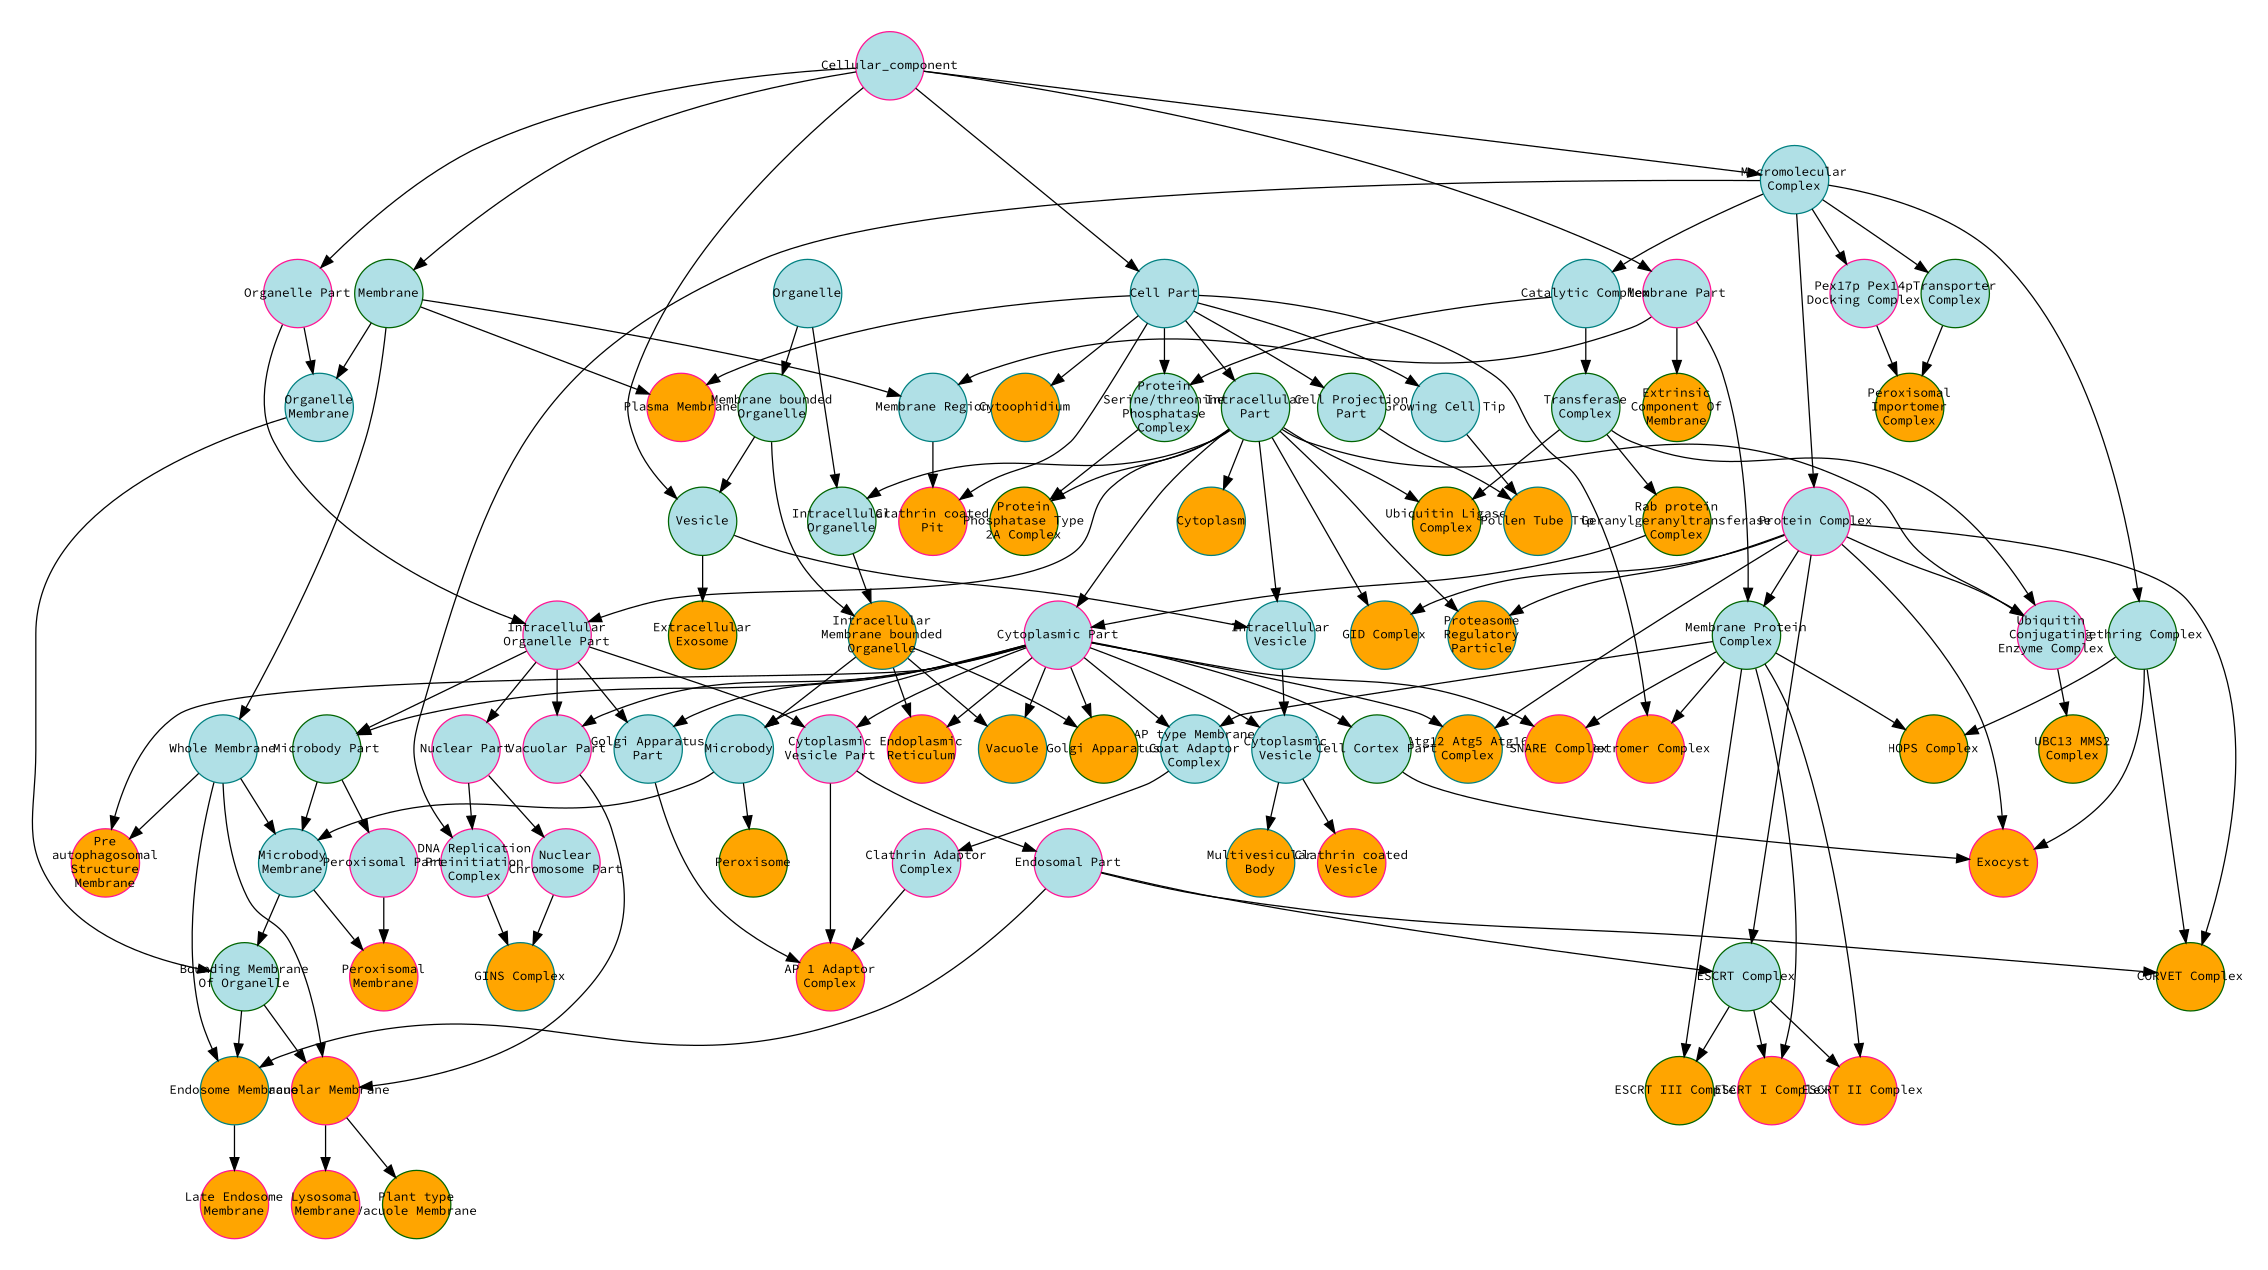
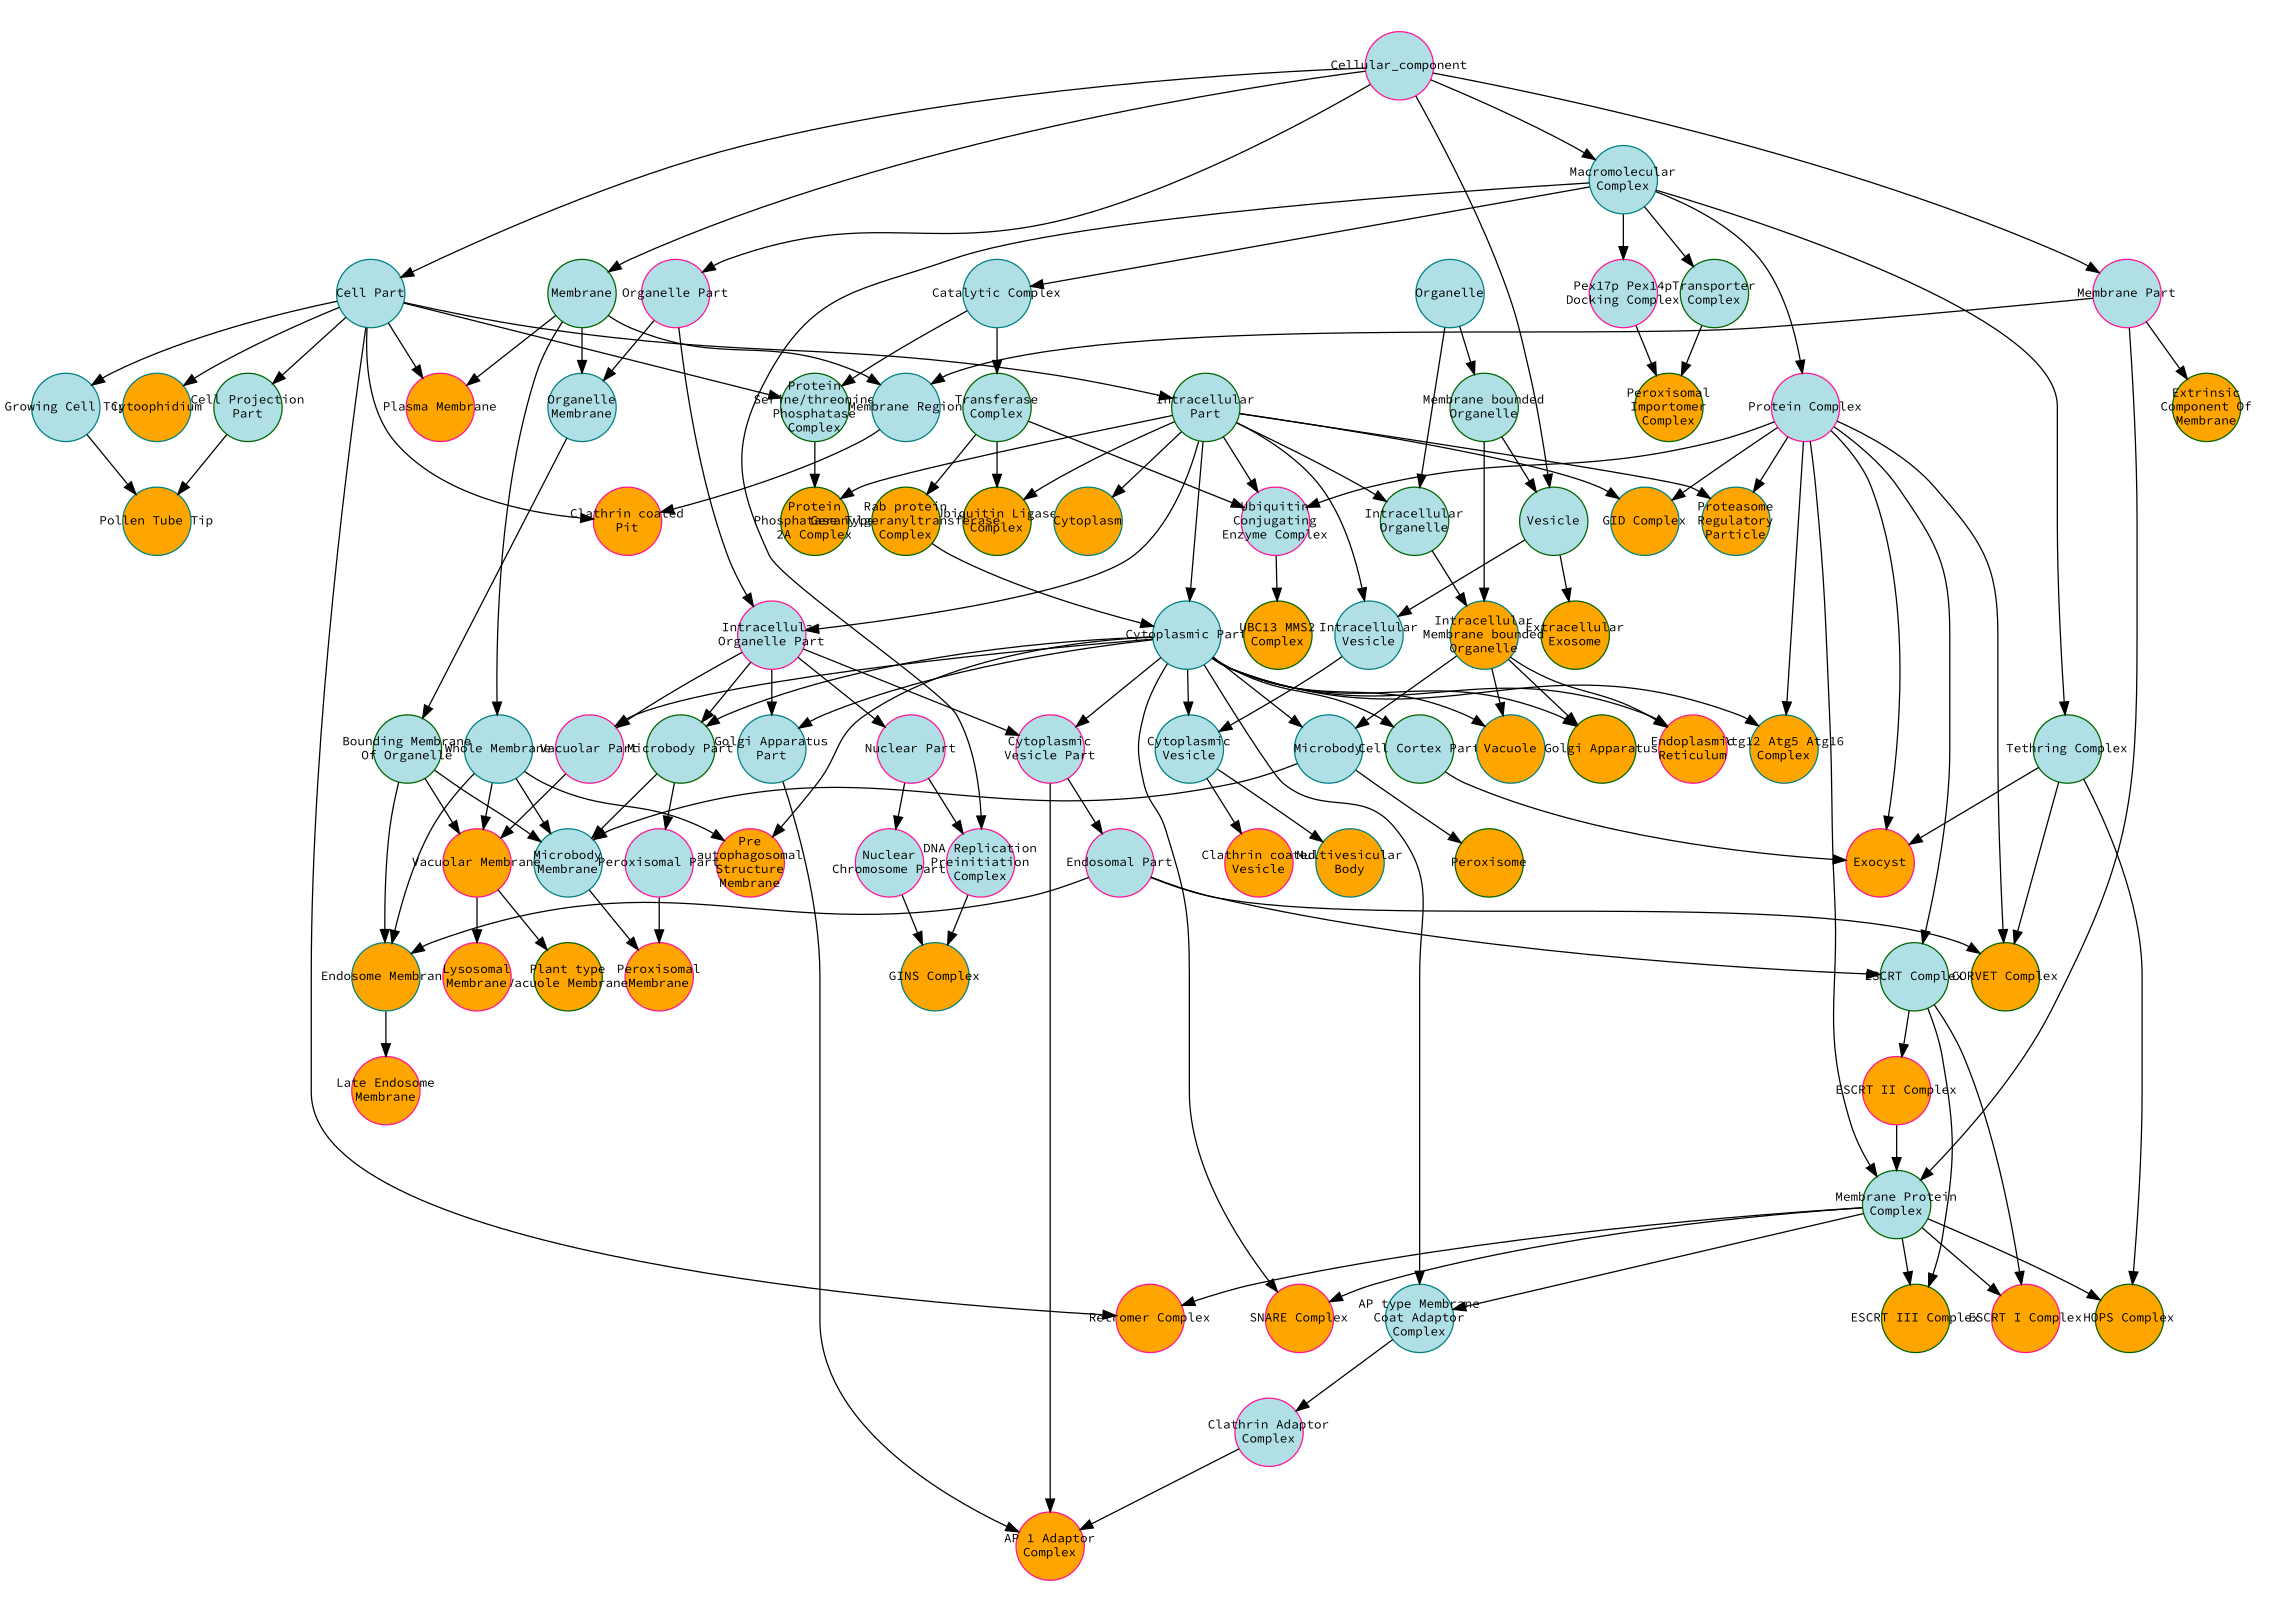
  digraph {
    fontname="Source Code Pro"
    node [color=deeppink fillcolor=powderblue fixedsize=true fontname="Source Code Pro" fontsize=10 shape=circle style=filled]
    edge [color="#000000" fontname="Source Code Pro" lty=solid]
    n1 [label=Cellular_component width=0.75]
    n2 [color=teal label="Cell Part" width=0.75]
    n3 [label="Organelle Part" width=0.75]
    n4 [color=darkgreen label=Membrane width=0.75]
    n5 [color=teal label="Macromolecular\nComplex" width=0.75]
    n6 [label="Membrane Part" width=0.75]
    n7 [color=darkgreen label=Vesicle width=0.75]
    n8 [color=darkgreen label="Intracellular\nPart" width=0.75]
    n9 [fillcolor=orange label="Plasma Membrane" width=0.75]
    n10 [fillcolor=orange label="Retromer Complex" width=0.75]
    n11 [color=teal label="Growing Cell Tip" width=0.75]
    n12 [color=darkgreen label="Cell Projection\nPart" width=0.75]
    n13 [fillcolor=orange label="Clathrin coated\nPit" width=0.75]
    n14 [color=teal fillcolor=orange label=Cytoophidium width=0.75]
    n15 [color=darkgreen label="Protein\nSerine/threonine\nPhosphatase\nComplex" width=0.75]
    n16 [label="Intracellular\nOrganelle Part" width=0.75]
    n17 [color=teal label="Organelle\nMembrane" width=0.75]
    n18 [color=teal label="Whole Membrane" width=0.75]
    n19 [color=teal label="Membrane Region" width=0.75]
    n20 [color=teal label=Organelle width=0.75]
    n21 [color=darkgreen label="Intracellular\nOrganelle" width=0.75]
    n22 [color=darkgreen label="Membrane bounded\nOrganelle" width=0.75]
    n23 [label="Protein Complex" width=0.75]
    n24 [color=teal label="Catalytic Complex" width=0.75]
    n25 [color=darkgreen label="Tethring Complex" width=0.75]
    n26 [label="DNA Replication\nPreinitiation\nComplex" width=0.75]
    n27 [color=darkgreen label="Transporter\nComplex" width=0.75]
    n28 [label="Pex17p Pex14p\nDocking Complex" width=0.75]
    n29 [color=darkgreen label="Membrane Protein\nComplex" width=0.75]
    n30 [color=darkgreen fillcolor=orange label="Extrinsic\nComponent Of\nMembrane" width=0.75]
-   n31 [label="Cytoplasmic Part" width=0.75]
+   n31 [color=teal label="Cytoplasmic Part" width=0.75]
    n32 [label="Ubiquitin\nConjugating\nEnzyme Complex" width=0.75]
    n33 [color=teal label="Intracellular\nVesicle" width=0.75]
    n34 [color=teal fillcolor=orange label="GID Complex" width=0.75]
    n35 [color=darkgreen fillcolor=orange label="Ubiquitin Ligase\nComplex" width=0.75]
    n36 [color=teal fillcolor=orange label=Cytoplasm width=0.75]
    n37 [color=teal fillcolor=orange label="Proteasome\nRegulatory\nParticle" width=0.75]
    n38 [color=darkgreen fillcolor=orange label="Protein\nPhosphatase Type\n2A Complex" width=0.75]
    n39 [color=teal fillcolor=orange label="Pollen Tube Tip" width=0.75]
    n40 [label="Cytoplasmic\nVesicle Part" width=0.75]
    n41 [color=teal label=Microbody width=0.75]
    n42 [color=teal label="Cytoplasmic\nVesicle" width=0.75]
    n43 [label="Vacuolar Part" width=0.75]
    n44 [color=darkgreen label="Cell Cortex Part" width=0.75]
    n45 [color=darkgreen label="Microbody Part" width=0.75]
    n46 [fillcolor=orange label="Pre\nautophagosomal\nStructure\nMembrane" width=0.75]
    n47 [fillcolor=orange label="Endoplasmic\nReticulum" width=0.75]
    n48 [color=teal fillcolor=orange label=Vacuole width=0.75]
    n49 [fillcolor=orange label="SNARE Complex" width=0.75]
    n50 [color=darkgreen fillcolor=orange label="Golgi Apparatus" width=0.75]
    n51 [color=teal fillcolor=orange label="Atg12 Atg5 Atg16\nComplex" width=0.75]
    n52 [color=teal label="AP type Membrane\nCoat Adaptor\nComplex" width=0.75]
    n53 [color=teal label="Golgi Apparatus\nPart" width=0.75]
    n54 [label="Nuclear Part" width=0.75]
    n55 [color=teal fillcolor=orange label="Intracellular\nMembrane bounded\nOrganelle" width=0.75]
    n56 [color=darkgreen fillcolor=orange label="UBC13 MMS2\nComplex" width=0.75]
    n57 [label="Endosomal Part" width=0.75]
    n58 [fillcolor=orange label="AP 1 Adaptor\nComplex" width=0.75]
    n59 [color=teal label="Microbody\nMembrane" width=0.75]
    n60 [color=darkgreen fillcolor=orange label=Peroxisome width=0.75]
    n61 [color=teal fillcolor=orange label="Multivesicular\nBody" width=0.75]
    n62 [fillcolor=orange label="Clathrin coated\nVesicle" width=0.75]
    n63 [color=darkgreen fillcolor=orange label="Rab protein\nGeranylgeranyltransferase\nComplex" width=0.75]
    n64 [fillcolor=orange label="Vacuolar Membrane" width=0.75]
    n65 [fillcolor=orange label=Exocyst width=0.75]
    n66 [label="Peroxisomal Part" width=0.75]
    n67 [label="Clathrin Adaptor\nComplex" width=0.75]
    n68 [color=darkgreen label="Bounding Membrane\nOf Organelle" width=0.75]
    n69 [label="Nuclear\nChromosome Part" width=0.75]
    n70 [color=teal fillcolor=orange label="Endosome Membrane" width=0.75]
    n71 [color=darkgreen label="ESCRT Complex" width=0.75]
    n72 [color=darkgreen fillcolor=orange label="CORVET Complex" width=0.75]
    n73 [fillcolor=orange label="Late Endosome\nMembrane" width=0.75]
    n74 [color=darkgreen fillcolor=orange label="ESCRT III Complex" width=0.75]
    n75 [fillcolor=orange label="ESCRT I Complex" width=0.75]
    n76 [fillcolor=orange label="ESCRT II Complex" width=0.75]
    n77 [color=darkgreen fillcolor=orange label="Plant type\nVacuole Membrane" width=0.75]
    n78 [fillcolor=orange label="Lysosomal\nMembrane" width=0.75]
    n79 [fillcolor=orange label="Peroxisomal\nMembrane" width=0.75]
    n80 [color=darkgreen fillcolor=orange label="Extracellular\nExosome" width=0.75]
    n81 [color=darkgreen label="Transferase\nComplex" width=0.75]
    n82 [color=darkgreen fillcolor=orange label="HOPS Complex" width=0.75]
    n83 [color=teal fillcolor=orange label="GINS Complex" width=0.75]
    n84 [color=darkgreen fillcolor=orange label="Peroxisomal\nImportomer\nComplex" width=0.75]
    n1 -> n2
    n1 -> n3
    n1 -> n4
    n1 -> n5
    n1 -> n6
    n1 -> n7
    n2 -> n8
    n2 -> n9
    n2 -> n10
    n2 -> n11
    n2 -> n12
    n2 -> n13
    n2 -> n14
    n2 -> n15
    n3 -> n16
    n3 -> n17
    n4 -> n9
    n4 -> n17
    n4 -> n18
    n4 -> n19
    n5 -> n23
    n5 -> n24
    n5 -> n25
    n5 -> n26
    n5 -> n27
    n5 -> n28
    n6 -> n19
    n6 -> n29
    n6 -> n30
    n7 -> n33
    n7 -> n80
    n8 -> n16
    n8 -> n21
    n8 -> n31
    n8 -> n32
    n8 -> n33
    n8 -> n34
    n8 -> n35
    n8 -> n36
    n8 -> n37
    n8 -> n38
    n11 -> n39
    n12 -> n39
    n15 -> n38
    n16 -> n40
    n16 -> n43
    n16 -> n45
    n16 -> n53
    n16 -> n54
    n17 -> n68
    n18 -> n46
    n18 -> n59
    n18 -> n64
    n18 -> n70
    n19 -> n13
    n20 -> n21
    n20 -> n22
    n21 -> n55
    n22 -> n7
    n22 -> n55
    n23 -> n29
    n23 -> n32
    n23 -> n34
    n23 -> n37
    n23 -> n51
    n23 -> n65
    n23 -> n71
    n23 -> n72
    n24 -> n15
    n24 -> n81
    n25 -> n65
    n25 -> n72
    n25 -> n82
    n26 -> n83
    n27 -> n84
    n28 -> n84
    n29 -> n10
    n29 -> n49
    n29 -> n52
    n29 -> n74
    n29 -> n75
-   n29 -> n76
+   n76 -> n29
    n29 -> n82
    n31 -> n40
    n31 -> n41
    n31 -> n42
    n31 -> n43
    n31 -> n44
    n31 -> n45
    n31 -> n46
    n31 -> n47
    n31 -> n48
    n31 -> n49
    n31 -> n50
    n31 -> n51
    n31 -> n52
    n31 -> n53
    n32 -> n56
    n33 -> n42
    n40 -> n57
    n40 -> n58
    n41 -> n59
    n41 -> n60
    n42 -> n61
    n42 -> n62
    n43 -> n64
    n44 -> n65
    n45 -> n59
    n45 -> n66
    n52 -> n67
    n53 -> n58
    n54 -> n26
    n54 -> n69
    n55 -> n41
    n55 -> n47
    n55 -> n48
    n55 -> n50
    n57 -> n70
    n57 -> n71
    n57 -> n72
    n59 -> n79
    n63 -> n31
    n64 -> n77
    n64 -> n78
    n66 -> n79
    n67 -> n58
-   n59 -> n68
+   n68 -> n59
    n68 -> n64
    n68 -> n70
    n69 -> n83
    n70 -> n73
    n71 -> n74
    n71 -> n75
    n71 -> n76
    n81 -> n32
    n81 -> n35
    n81 -> n63
  }
